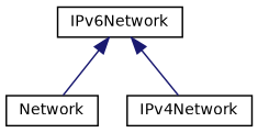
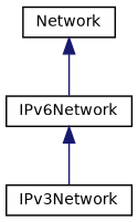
  digraph {
    fontname="DejaVu Sans"
    rankdir=TB
    node [color=black fillcolor=white fontname="DejaVu Sans" fontsize=10 shape=record style=filled]
    edge [color=midnightblue dir=back fontname="DejaVu Sans" fontsize=10 labelfontname=Helvetica labelfontsize=10 style=solid]
    n1 [height=0.2 label=Network width=0.4]
    n2 [height=0.2 label=IPv6Network width=0.4]
-   n3 [height=0.2 label=IPv4Network width=0.4]
-   n2 -> n1
+   n3 [height=0.2 label=IPv3Network width=0.4]
+   n1 -> n2
    n2 -> n3
  }
